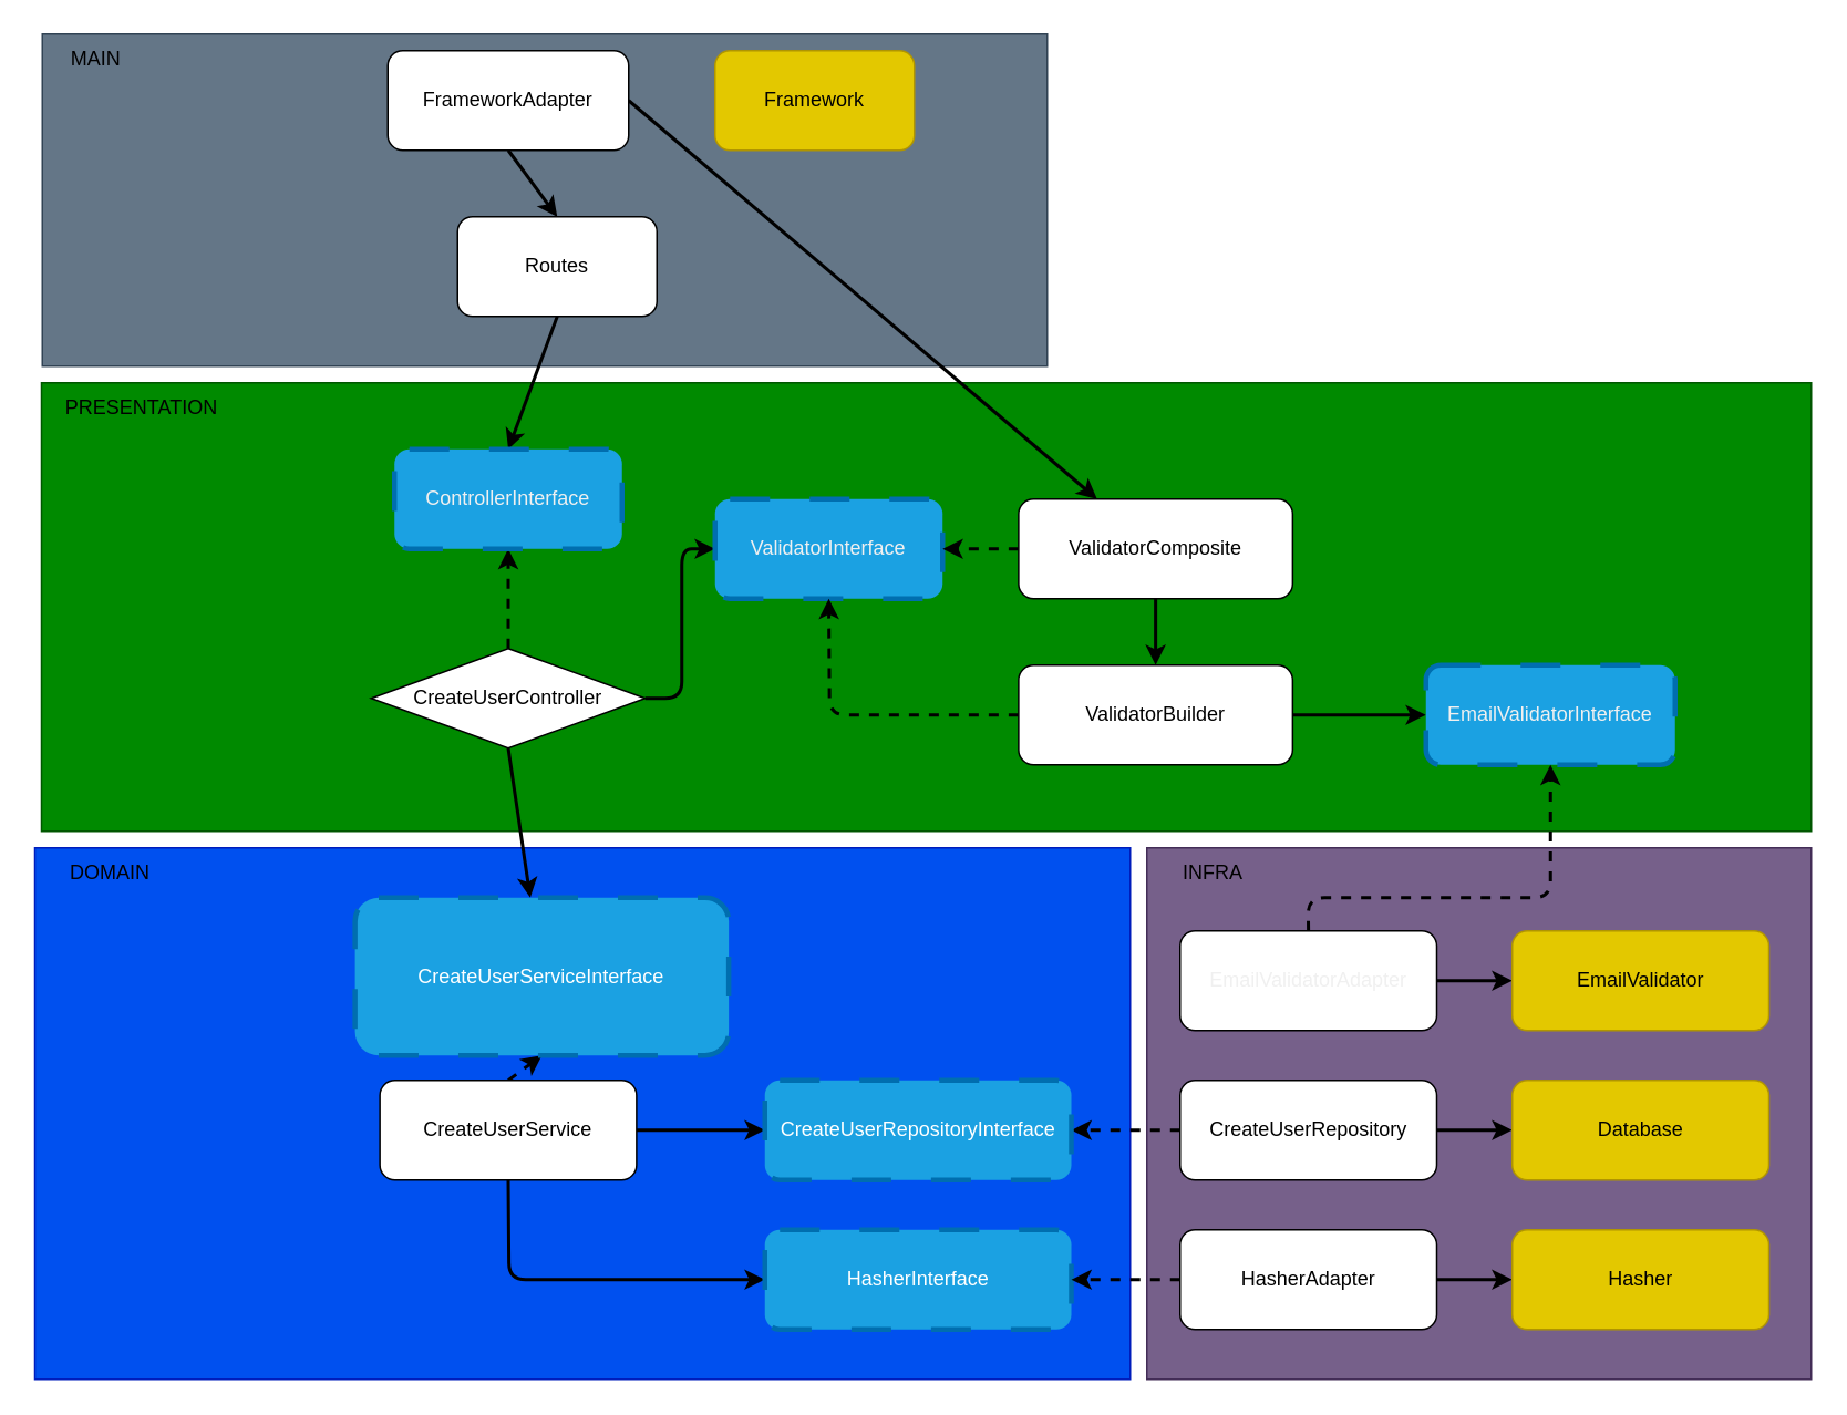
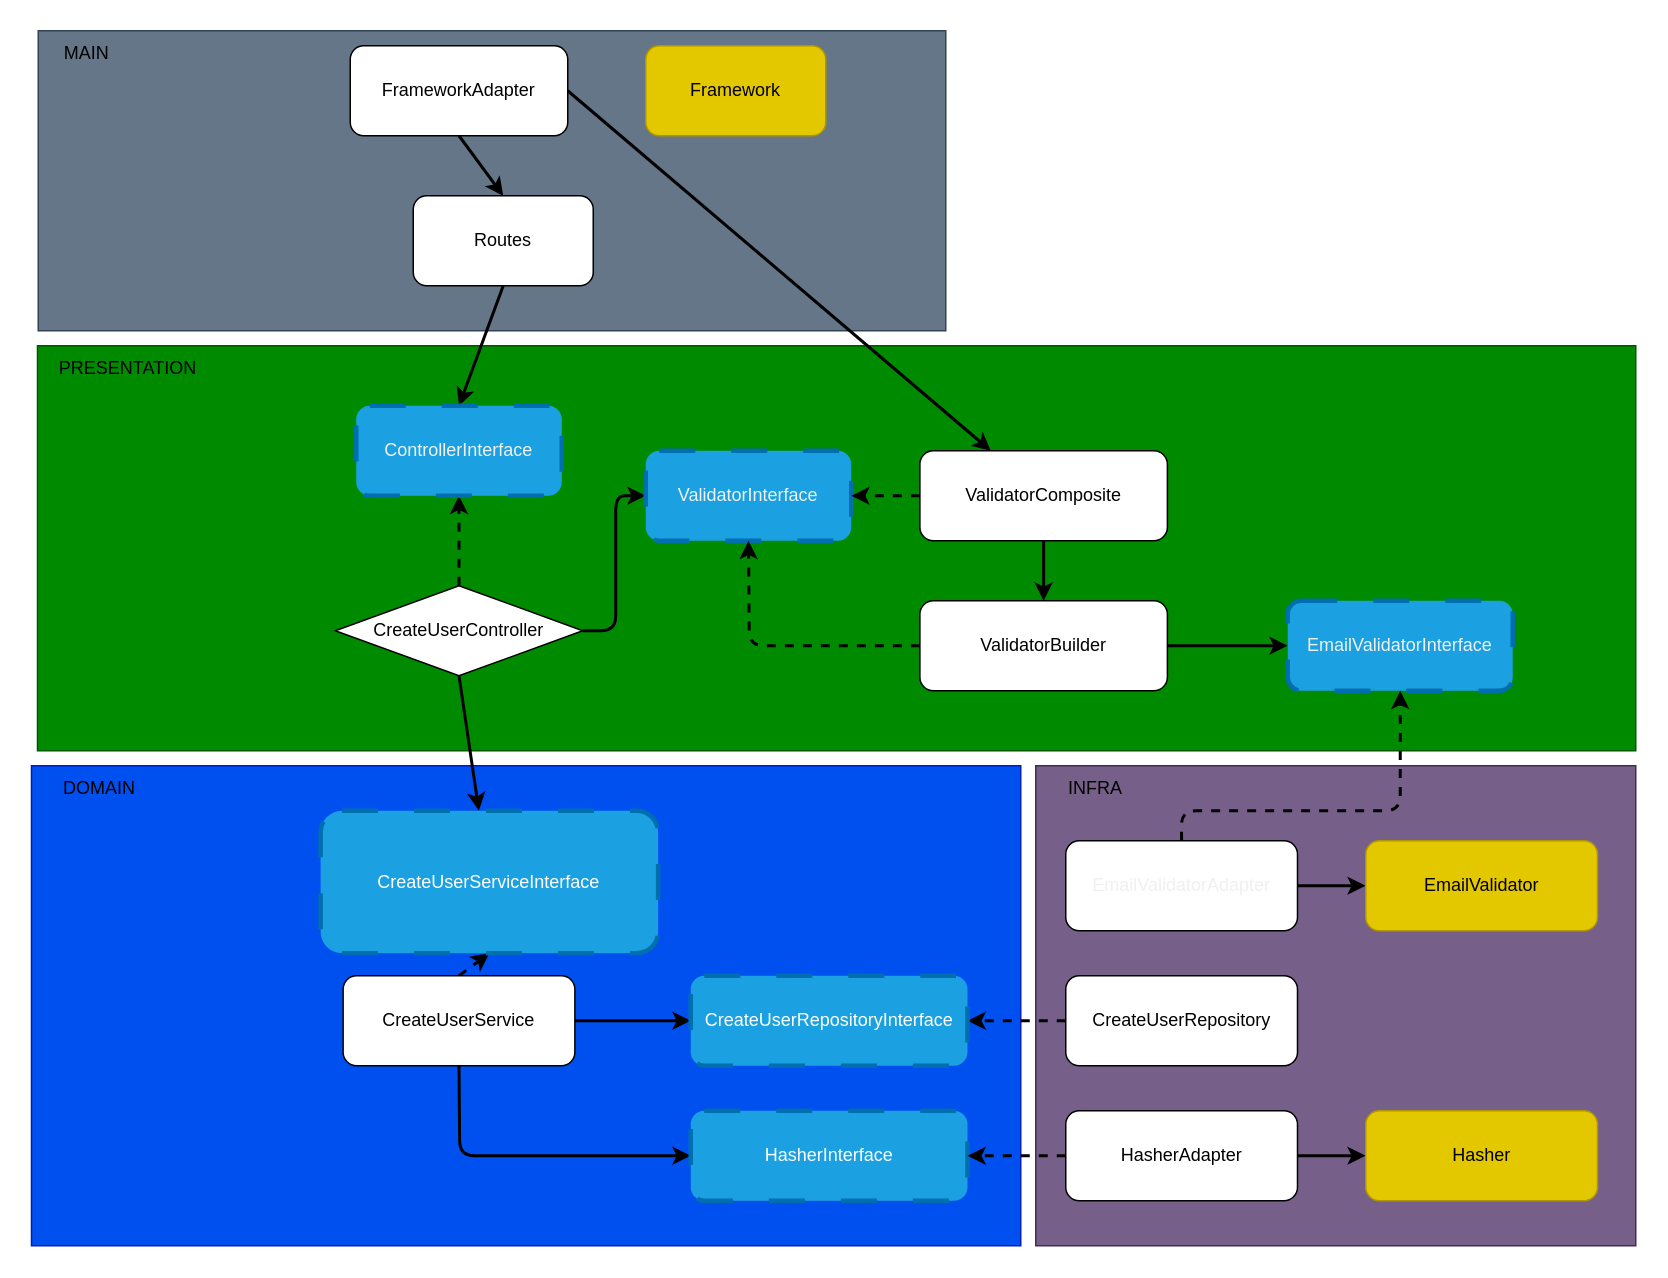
  <mxCell id="0" />
  <mxCell id="1" parent="0" />
  <mxCell id="2" value="" style="rounded=0;whiteSpace=wrap;html=1;fillColor=#76608a;fontColor=#ffffff;strokeColor=#432D57;" parent="1" vertex="1"><mxGeometry x="690" y="510" width="400" height="320" as="geometry" /></mxCell>
  <mxCell id="3" value="" style="rounded=0;whiteSpace=wrap;html=1;fillColor=#0050ef;fontColor=#ffffff;strokeColor=#001DBC;" parent="1" vertex="1"><mxGeometry x="20.5" y="510" width="659.5" height="320" as="geometry" /></mxCell>
  <mxCell id="4" value="" style="rounded=0;whiteSpace=wrap;html=1;fillColor=#008a00;fontColor=#ffffff;strokeColor=#005700;" parent="1" vertex="1"><mxGeometry x="24.5" y="230" width="1065.5" height="270" as="geometry" /></mxCell>
  <mxCell id="5" value="" style="rounded=0;whiteSpace=wrap;html=1;fillColor=#647687;fontColor=#ffffff;strokeColor=#314354;" parent="1" vertex="1"><mxGeometry x="25" y="20" width="605" height="200" as="geometry" /></mxCell>
  <mxCell id="6" style="edgeStyle=none;html=1;exitX=0.5;exitY=1;exitDx=0;exitDy=0;entryX=0.5;entryY=0;entryDx=0;entryDy=0;strokeWidth=2;" parent="1" source="8" target="10" edge="1"><mxGeometry relative="1" as="geometry" /></mxCell>
  <mxCell id="7" style="edgeStyle=none;html=1;exitX=1;exitY=0.5;exitDx=0;exitDy=0;strokeWidth=2;" parent="1" source="8" target="33" edge="1"><mxGeometry relative="1" as="geometry" /></mxCell>
  <mxCell id="8" value="FrameworkAdapter" style="rounded=1;whiteSpace=wrap;html=1;" parent="1" vertex="1"><mxGeometry x="233" y="30" width="145" height="60" as="geometry" /></mxCell>
  <mxCell id="9" style="edgeStyle=none;html=1;exitX=0.5;exitY=1;exitDx=0;exitDy=0;entryX=0.5;entryY=0;entryDx=0;entryDy=0;strokeWidth=2;" parent="1" source="10" target="29" edge="1"><mxGeometry relative="1" as="geometry" /></mxCell>
  <mxCell id="10" value="Routes" style="rounded=1;whiteSpace=wrap;html=1;" parent="1" vertex="1"><mxGeometry x="275" y="130" width="120" height="60" as="geometry" /></mxCell>
  <mxCell id="11" style="edgeStyle=none;html=1;exitX=0.5;exitY=1;exitDx=0;exitDy=0;strokeWidth=2;" parent="1" source="14" target="28" edge="1"><mxGeometry relative="1" as="geometry" /></mxCell>
  <mxCell id="12" style="edgeStyle=none;html=1;exitX=0.5;exitY=0;exitDx=0;exitDy=0;entryX=0.5;entryY=1;entryDx=0;entryDy=0;dashed=1;strokeWidth=2;" parent="1" source="14" target="29" edge="1"><mxGeometry relative="1" as="geometry" /></mxCell>
  <mxCell id="13" style="edgeStyle=none;html=1;exitX=1;exitY=0.5;exitDx=0;exitDy=0;entryX=0;entryY=0.5;entryDx=0;entryDy=0;strokeWidth=2;" parent="1" source="14" target="30" edge="1"><mxGeometry relative="1" as="geometry"><Array as="points"><mxPoint x="410" y="420" /><mxPoint x="410" y="330" /><mxPoint x="430" y="330" /></Array></mxGeometry></mxCell>
  <mxCell id="14" value="CreateUserController" style="rhombus;whiteSpace=wrap;html=1;" parent="1" vertex="1"><mxGeometry x="223" y="390" width="165" height="60" as="geometry" /></mxCell>
  <mxCell id="15" style="edgeStyle=none;html=1;exitX=1;exitY=0.5;exitDx=0;exitDy=0;entryX=0;entryY=0.5;entryDx=0;entryDy=0;strokeWidth=2;" parent="1" source="18" target="27" edge="1"><mxGeometry relative="1" as="geometry" /></mxCell>
  <mxCell id="16" style="edgeStyle=none;html=1;exitX=0.5;exitY=0;exitDx=0;exitDy=0;entryX=0.5;entryY=1;entryDx=0;entryDy=0;strokeWidth=2;dashed=1;" parent="1" source="18" target="28" edge="1"><mxGeometry relative="1" as="geometry" /></mxCell>
  <mxCell id="17" style="edgeStyle=none;html=1;exitX=0.5;exitY=1;exitDx=0;exitDy=0;entryX=0;entryY=0.5;entryDx=0;entryDy=0;strokeWidth=2;" parent="1" source="18" target="42" edge="1"><mxGeometry relative="1" as="geometry"><Array as="points"><mxPoint x="306" y="770" /></Array></mxGeometry></mxCell>
  <mxCell id="18" value="CreateUserService" style="rounded=1;whiteSpace=wrap;html=1;" parent="1" vertex="1"><mxGeometry x="228.25" y="650" width="154.5" height="60" as="geometry" /></mxCell>
  <mxCell id="19" style="edgeStyle=none;html=1;exitX=0;exitY=0.5;exitDx=0;exitDy=0;entryX=1;entryY=0.5;entryDx=0;entryDy=0;dashed=1;strokeWidth=2;" parent="1" source="21" target="27" edge="1"><mxGeometry relative="1" as="geometry" /></mxCell>
- <mxCell id="20" style="edgeStyle=none;html=1;exitX=1;exitY=0.5;exitDx=0;exitDy=0;entryX=0;entryY=0.5;entryDx=0;entryDy=0;strokeWidth=2;" parent="1" source="21" target="22" edge="1"><mxGeometry relative="1" as="geometry" /></mxCell>
  <mxCell id="21" value="CreateUserRepository" style="rounded=1;whiteSpace=wrap;html=1;" parent="1" vertex="1"><mxGeometry x="710" y="650" width="154.5" height="60" as="geometry" /></mxCell>
- <mxCell id="22" value="Database" style="rounded=1;whiteSpace=wrap;html=1;fillColor=#e3c800;fontColor=#000000;strokeColor=#B09500;" parent="1" vertex="1"><mxGeometry x="910" y="650" width="154.5" height="60" as="geometry" /></mxCell>
  <mxCell id="23" value="MAIN" style="text;html=1;strokeColor=none;fillColor=none;align=center;verticalAlign=middle;whiteSpace=wrap;rounded=0;" parent="1" vertex="1"><mxGeometry x="25" y="20" width="65" height="30" as="geometry" /></mxCell>
  <mxCell id="24" value="PRESENTATION" style="text;html=1;strokeColor=none;fillColor=none;align=center;verticalAlign=middle;whiteSpace=wrap;rounded=0;" parent="1" vertex="1"><mxGeometry x="24.5" y="230" width="120" height="30" as="geometry" /></mxCell>
  <mxCell id="25" value="DOMAIN" style="text;html=1;strokeColor=none;fillColor=none;align=center;verticalAlign=middle;whiteSpace=wrap;rounded=0;" parent="1" vertex="1"><mxGeometry x="20.5" y="510" width="90" height="30" as="geometry" /></mxCell>
  <mxCell id="26" value="INFRA" style="text;html=1;strokeColor=none;fillColor=none;align=center;verticalAlign=middle;whiteSpace=wrap;rounded=0;" parent="1" vertex="1"><mxGeometry x="690" y="510" width="80" height="30" as="geometry" /></mxCell>
  <mxCell id="27" value="CreateUserRepositoryInterface" style="rounded=1;whiteSpace=wrap;html=1;dashed=1;dashPattern=8 8;strokeWidth=3;fillColor=#1ba1e2;fontColor=#ffffff;strokeColor=#006EAF;" parent="1" vertex="1"><mxGeometry x="460" y="650" width="184.5" height="60" as="geometry" /></mxCell>
  <mxCell id="28" value="CreateUserServiceInterface" style="rounded=1;whiteSpace=wrap;html=1;dashed=1;dashPattern=8 8;strokeWidth=3;fillColor=#1ba1e2;fontColor=#ffffff;strokeColor=#006EAF;" parent="1" vertex="1"><mxGeometry x="213.25" y="540" width="225" height="95" as="geometry" /></mxCell>
  <mxCell id="29" value="&lt;span style=&quot;color: rgb(240, 240, 240);&quot;&gt;ControllerInterface&lt;/span&gt;" style="rounded=1;whiteSpace=wrap;html=1;dashed=1;dashPattern=8 8;strokeWidth=3;fillColor=#1ba1e2;fontColor=#ffffff;strokeColor=#006EAF;" parent="1" vertex="1"><mxGeometry x="237" y="270" width="137" height="60" as="geometry" /></mxCell>
  <mxCell id="30" value="&lt;span style=&quot;color: rgb(240, 240, 240);&quot;&gt;ValidatorInterface&lt;/span&gt;" style="rounded=1;whiteSpace=wrap;html=1;dashed=1;dashPattern=8 8;strokeWidth=3;fillColor=#1ba1e2;fontColor=#ffffff;strokeColor=#006EAF;" parent="1" vertex="1"><mxGeometry x="430" y="300" width="137" height="60" as="geometry" /></mxCell>
  <mxCell id="31" style="edgeStyle=none;html=1;exitX=0;exitY=0.5;exitDx=0;exitDy=0;entryX=1;entryY=0.5;entryDx=0;entryDy=0;strokeWidth=2;dashed=1;" parent="1" source="33" target="30" edge="1"><mxGeometry relative="1" as="geometry" /></mxCell>
  <mxCell id="32" style="edgeStyle=none;html=1;exitX=0.5;exitY=1;exitDx=0;exitDy=0;entryX=0.5;entryY=0;entryDx=0;entryDy=0;strokeWidth=2;" edge="1" parent="1" source="33" target="36"><mxGeometry relative="1" as="geometry" /></mxCell>
  <mxCell id="33" value="ValidatorComposite" style="rounded=1;whiteSpace=wrap;html=1;" parent="1" vertex="1"><mxGeometry x="612.75" y="300" width="165" height="60" as="geometry" /></mxCell>
  <mxCell id="34" style="edgeStyle=none;html=1;exitX=1;exitY=0.5;exitDx=0;exitDy=0;entryX=0;entryY=0.5;entryDx=0;entryDy=0;strokeWidth=2;" edge="1" parent="1" source="36" target="37"><mxGeometry relative="1" as="geometry" /></mxCell>
  <mxCell id="35" style="edgeStyle=none;html=1;exitX=0;exitY=0.5;exitDx=0;exitDy=0;entryX=0.5;entryY=1;entryDx=0;entryDy=0;strokeWidth=2;dashed=1;" edge="1" parent="1" source="36" target="30"><mxGeometry relative="1" as="geometry"><Array as="points"><mxPoint x="499" y="430" /></Array></mxGeometry></mxCell>
  <mxCell id="36" value="ValidatorBuilder" style="rounded=1;whiteSpace=wrap;html=1;" parent="1" vertex="1"><mxGeometry x="612.75" y="400" width="165" height="60" as="geometry" /></mxCell>
  <mxCell id="37" value="&lt;span style=&quot;color: rgb(240, 240, 240);&quot;&gt;EmailValidatorInterface&lt;/span&gt;" style="rounded=1;whiteSpace=wrap;html=1;dashed=1;dashPattern=8 8;strokeWidth=3;fillColor=#1ba1e2;fontColor=#ffffff;strokeColor=#006EAF;" parent="1" vertex="1"><mxGeometry x="858" y="400" width="150" height="60" as="geometry" /></mxCell>
  <mxCell id="38" style="edgeStyle=none;html=1;exitX=0.5;exitY=0;exitDx=0;exitDy=0;entryX=0.5;entryY=1;entryDx=0;entryDy=0;strokeWidth=2;dashed=1;" parent="1" source="40" target="37" edge="1"><mxGeometry relative="1" as="geometry"><Array as="points"><mxPoint x="787" y="540" /><mxPoint x="933" y="540" /></Array></mxGeometry></mxCell>
  <mxCell id="39" style="edgeStyle=none;html=1;exitX=1;exitY=0.5;exitDx=0;exitDy=0;entryX=0;entryY=0.5;entryDx=0;entryDy=0;strokeWidth=2;" parent="1" source="40" target="47" edge="1"><mxGeometry relative="1" as="geometry" /></mxCell>
  <mxCell id="40" value="&lt;span style=&quot;color: rgb(240, 240, 240);&quot;&gt;EmailValidatorAdapter&lt;/span&gt;" style="rounded=1;whiteSpace=wrap;html=1;" parent="1" vertex="1"><mxGeometry x="710" y="560" width="154.5" height="60" as="geometry" /></mxCell>
  <mxCell id="41" value="Framework" style="rounded=1;whiteSpace=wrap;html=1;fillColor=#e3c800;fontColor=#000000;strokeColor=#B09500;" parent="1" vertex="1"><mxGeometry x="430" y="30" width="120" height="60" as="geometry" /></mxCell>
  <mxCell id="42" value="HasherInterface" style="rounded=1;whiteSpace=wrap;html=1;dashed=1;dashPattern=8 8;strokeWidth=3;fillColor=#1ba1e2;fontColor=#ffffff;strokeColor=#006EAF;" parent="1" vertex="1"><mxGeometry x="460" y="740" width="184.5" height="60" as="geometry" /></mxCell>
  <mxCell id="43" style="edgeStyle=none;html=1;exitX=0;exitY=0.5;exitDx=0;exitDy=0;entryX=1;entryY=0.5;entryDx=0;entryDy=0;strokeWidth=2;dashed=1;" parent="1" source="45" target="42" edge="1"><mxGeometry relative="1" as="geometry" /></mxCell>
  <mxCell id="44" style="edgeStyle=none;html=1;exitX=1;exitY=0.5;exitDx=0;exitDy=0;entryX=0;entryY=0.5;entryDx=0;entryDy=0;strokeWidth=2;" parent="1" source="45" target="46" edge="1"><mxGeometry relative="1" as="geometry" /></mxCell>
  <mxCell id="45" value="HasherAdapter" style="rounded=1;whiteSpace=wrap;html=1;" parent="1" vertex="1"><mxGeometry x="710" y="740" width="154.5" height="60" as="geometry" /></mxCell>
  <mxCell id="46" value="Hasher" style="rounded=1;whiteSpace=wrap;html=1;fillColor=#e3c800;fontColor=#000000;strokeColor=#B09500;" parent="1" vertex="1"><mxGeometry x="910" y="740" width="154.5" height="60" as="geometry" /></mxCell>
  <mxCell id="47" value="EmailValidator" style="rounded=1;whiteSpace=wrap;html=1;fillColor=#e3c800;fontColor=#000000;strokeColor=#B09500;" parent="1" vertex="1"><mxGeometry x="910" y="560" width="154.5" height="60" as="geometry" /></mxCell>
